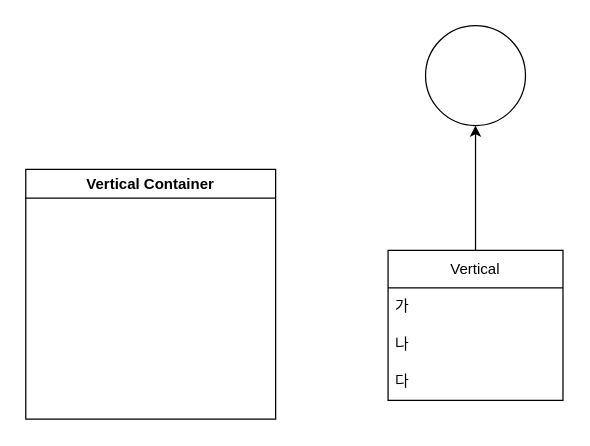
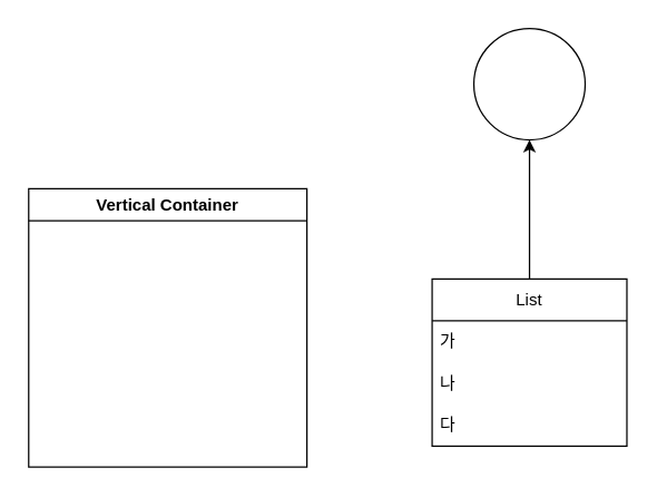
  <mxCell id="0" />
  <mxCell id="1" parent="0" />
  <mxCell id="2" value="" style="edgeStyle=orthogonalEdgeStyle;rounded=0;orthogonalLoop=1;jettySize=auto;html=1;" edge="1" parent="1" source="3" target="8"><mxGeometry relative="1" as="geometry" /></mxCell>
- <mxCell id="3" value="Vertical" style="swimlane;fontStyle=0;childLayout=stackLayout;horizontal=1;startSize=30;horizontalStack=0;resizeParent=1;resizeParentMax=0;resizeLast=0;collapsible=1;marginBottom=0;whiteSpace=wrap;html=1;" vertex="1" parent="1"><mxGeometry x="310" y="200" width="140" height="120" as="geometry" /></mxCell>
+ <mxCell id="3" value="List" style="swimlane;fontStyle=0;childLayout=stackLayout;horizontal=1;startSize=30;horizontalStack=0;resizeParent=1;resizeParentMax=0;resizeLast=0;collapsible=1;marginBottom=0;whiteSpace=wrap;html=1;" vertex="1" parent="1"><mxGeometry x="310" y="200" width="140" height="120" as="geometry" /></mxCell>
  <mxCell id="4" value="가" style="text;strokeColor=none;fillColor=none;align=left;verticalAlign=middle;spacingLeft=4;spacingRight=4;overflow=hidden;points=[[0,0.5],[1,0.5]];portConstraint=eastwest;rotatable=0;whiteSpace=wrap;html=1;" vertex="1" parent="3"><mxGeometry y="30" width="140" height="30" as="geometry" /></mxCell>
  <mxCell id="5" value="나" style="text;strokeColor=none;fillColor=none;align=left;verticalAlign=middle;spacingLeft=4;spacingRight=4;overflow=hidden;points=[[0,0.5],[1,0.5]];portConstraint=eastwest;rotatable=0;whiteSpace=wrap;html=1;" vertex="1" parent="3"><mxGeometry y="60" width="140" height="30" as="geometry" /></mxCell>
  <mxCell id="6" value="다" style="text;strokeColor=none;fillColor=none;align=left;verticalAlign=middle;spacingLeft=4;spacingRight=4;overflow=hidden;points=[[0,0.5],[1,0.5]];portConstraint=eastwest;rotatable=0;whiteSpace=wrap;html=1;" vertex="1" parent="3"><mxGeometry y="90" width="140" height="30" as="geometry" /></mxCell>
  <mxCell id="7" value="Vertical Container" style="swimlane;whiteSpace=wrap;html=1;" vertex="1" parent="1"><mxGeometry x="20" y="135" width="200" height="200" as="geometry" /></mxCell>
  <mxCell id="8" value="" style="ellipse;whiteSpace=wrap;html=1;fontStyle=0;startSize=30;horizontal=1;" vertex="1" parent="1"><mxGeometry x="340" width="80" height="80" as="geometry" y="20" /></mxCell>
